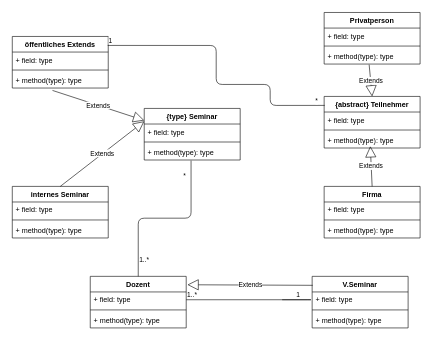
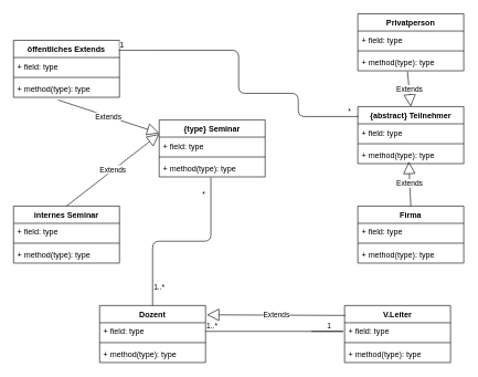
  <mxCell id="0" />
  <mxCell id="1" parent="0" />
  <mxCell id="2" value="{type} Seminar" style="swimlane;fontStyle=1;align=center;verticalAlign=top;childLayout=stackLayout;horizontal=1;startSize=26;horizontalStack=0;resizeParent=1;resizeParentMax=0;resizeLast=0;collapsible=1;marginBottom=0;" vertex="1" parent="1"><mxGeometry x="240" y="180" width="160" height="86" as="geometry" /></mxCell>
  <mxCell id="3" value="+ field: type" style="text;strokeColor=none;fillColor=none;align=left;verticalAlign=top;spacingLeft=4;spacingRight=4;overflow=hidden;rotatable=0;points=[[0,0.5],[1,0.5]];portConstraint=eastwest;" vertex="1" parent="2"><mxGeometry y="26" width="160" height="26" as="geometry" /></mxCell>
  <mxCell id="4" value="" style="line;strokeWidth=1;fillColor=none;align=left;verticalAlign=middle;spacingTop=-1;spacingLeft=3;spacingRight=3;rotatable=0;labelPosition=right;points=[];portConstraint=eastwest;" vertex="1" parent="2"><mxGeometry y="52" width="160" height="8" as="geometry" /></mxCell>
  <mxCell id="5" value="+ method(type): type" style="text;strokeColor=none;fillColor=none;align=left;verticalAlign=top;spacingLeft=4;spacingRight=4;overflow=hidden;rotatable=0;points=[[0,0.5],[1,0.5]];portConstraint=eastwest;" vertex="1" parent="2"><mxGeometry y="60" width="160" height="26" as="geometry" /></mxCell>
  <mxCell id="6" value="{abstract} Teilnehmer" style="swimlane;fontStyle=1;align=center;verticalAlign=top;childLayout=stackLayout;horizontal=1;startSize=26;horizontalStack=0;resizeParent=1;resizeParentMax=0;resizeLast=0;collapsible=1;marginBottom=0;" vertex="1" parent="1"><mxGeometry x="540" y="160" width="160" height="86" as="geometry" /></mxCell>
  <mxCell id="7" value="+ field: type" style="text;strokeColor=none;fillColor=none;align=left;verticalAlign=top;spacingLeft=4;spacingRight=4;overflow=hidden;rotatable=0;points=[[0,0.5],[1,0.5]];portConstraint=eastwest;" vertex="1" parent="6"><mxGeometry y="26" width="160" height="26" as="geometry" /></mxCell>
  <mxCell id="8" value="" style="line;strokeWidth=1;fillColor=none;align=left;verticalAlign=middle;spacingTop=-1;spacingLeft=3;spacingRight=3;rotatable=0;labelPosition=right;points=[];portConstraint=eastwest;" vertex="1" parent="6"><mxGeometry y="52" width="160" height="8" as="geometry" /></mxCell>
  <mxCell id="9" value="+ method(type): type" style="text;strokeColor=none;fillColor=none;align=left;verticalAlign=top;spacingLeft=4;spacingRight=4;overflow=hidden;rotatable=0;points=[[0,0.5],[1,0.5]];portConstraint=eastwest;" vertex="1" parent="6"><mxGeometry y="60" width="160" height="26" as="geometry" /></mxCell>
  <mxCell id="10" value="Firma" style="swimlane;fontStyle=1;align=center;verticalAlign=top;childLayout=stackLayout;horizontal=1;startSize=26;horizontalStack=0;resizeParent=1;resizeParentMax=0;resizeLast=0;collapsible=1;marginBottom=0;" vertex="1" parent="1"><mxGeometry x="540" y="310" width="160" height="86" as="geometry" /></mxCell>
  <mxCell id="11" value="+ field: type" style="text;strokeColor=none;fillColor=none;align=left;verticalAlign=top;spacingLeft=4;spacingRight=4;overflow=hidden;rotatable=0;points=[[0,0.5],[1,0.5]];portConstraint=eastwest;" vertex="1" parent="10"><mxGeometry y="26" width="160" height="26" as="geometry" /></mxCell>
  <mxCell id="12" value="" style="line;strokeWidth=1;fillColor=none;align=left;verticalAlign=middle;spacingTop=-1;spacingLeft=3;spacingRight=3;rotatable=0;labelPosition=right;points=[];portConstraint=eastwest;" vertex="1" parent="10"><mxGeometry y="52" width="160" height="8" as="geometry" /></mxCell>
  <mxCell id="13" value="+ method(type): type" style="text;strokeColor=none;fillColor=none;align=left;verticalAlign=top;spacingLeft=4;spacingRight=4;overflow=hidden;rotatable=0;points=[[0,0.5],[1,0.5]];portConstraint=eastwest;" vertex="1" parent="10"><mxGeometry y="60" width="160" height="26" as="geometry" /></mxCell>
  <mxCell id="14" value="Privatperson" style="swimlane;fontStyle=1;align=center;verticalAlign=top;childLayout=stackLayout;horizontal=1;startSize=26;horizontalStack=0;resizeParent=1;resizeParentMax=0;resizeLast=0;collapsible=1;marginBottom=0;" vertex="1" parent="1"><mxGeometry x="540" width="160" height="86" as="geometry" y="20" /></mxCell>
  <mxCell id="15" value="+ field: type" style="text;strokeColor=none;fillColor=none;align=left;verticalAlign=top;spacingLeft=4;spacingRight=4;overflow=hidden;rotatable=0;points=[[0,0.5],[1,0.5]];portConstraint=eastwest;" vertex="1" parent="14"><mxGeometry y="26" width="160" height="26" as="geometry" /></mxCell>
  <mxCell id="16" value="" style="line;strokeWidth=1;fillColor=none;align=left;verticalAlign=middle;spacingTop=-1;spacingLeft=3;spacingRight=3;rotatable=0;labelPosition=right;points=[];portConstraint=eastwest;" vertex="1" parent="14"><mxGeometry y="52" width="160" height="8" as="geometry" /></mxCell>
  <mxCell id="17" value="+ method(type): type" style="text;strokeColor=none;fillColor=none;align=left;verticalAlign=top;spacingLeft=4;spacingRight=4;overflow=hidden;rotatable=0;points=[[0,0.5],[1,0.5]];portConstraint=eastwest;" vertex="1" parent="14"><mxGeometry y="60" width="160" height="26" as="geometry" /></mxCell>
  <mxCell id="18" value="internes Seminar" style="swimlane;fontStyle=1;align=center;verticalAlign=top;childLayout=stackLayout;horizontal=1;startSize=26;horizontalStack=0;resizeParent=1;resizeParentMax=0;resizeLast=0;collapsible=1;marginBottom=0;" vertex="1" parent="1"><mxGeometry x="20" y="310" width="160" height="86" as="geometry" /></mxCell>
  <mxCell id="19" value="+ field: type" style="text;strokeColor=none;fillColor=none;align=left;verticalAlign=top;spacingLeft=4;spacingRight=4;overflow=hidden;rotatable=0;points=[[0,0.5],[1,0.5]];portConstraint=eastwest;" vertex="1" parent="18"><mxGeometry y="26" width="160" height="26" as="geometry" /></mxCell>
  <mxCell id="20" value="" style="line;strokeWidth=1;fillColor=none;align=left;verticalAlign=middle;spacingTop=-1;spacingLeft=3;spacingRight=3;rotatable=0;labelPosition=right;points=[];portConstraint=eastwest;" vertex="1" parent="18"><mxGeometry y="52" width="160" height="8" as="geometry" /></mxCell>
  <mxCell id="21" value="+ method(type): type" style="text;strokeColor=none;fillColor=none;align=left;verticalAlign=top;spacingLeft=4;spacingRight=4;overflow=hidden;rotatable=0;points=[[0,0.5],[1,0.5]];portConstraint=eastwest;" vertex="1" parent="18"><mxGeometry y="60" width="160" height="26" as="geometry" /></mxCell>
  <mxCell id="22" value="öffentliches Extends" style="swimlane;fontStyle=1;align=center;verticalAlign=top;childLayout=stackLayout;horizontal=1;startSize=26;horizontalStack=0;resizeParent=1;resizeParentMax=0;resizeLast=0;collapsible=1;marginBottom=0;" vertex="1" parent="1"><mxGeometry x="20" y="60" width="160" height="86" as="geometry" /></mxCell>
  <mxCell id="23" value="+ field: type" style="text;strokeColor=none;fillColor=none;align=left;verticalAlign=top;spacingLeft=4;spacingRight=4;overflow=hidden;rotatable=0;points=[[0,0.5],[1,0.5]];portConstraint=eastwest;" vertex="1" parent="22"><mxGeometry y="26" width="160" height="26" as="geometry" /></mxCell>
  <mxCell id="24" value="" style="line;strokeWidth=1;fillColor=none;align=left;verticalAlign=middle;spacingTop=-1;spacingLeft=3;spacingRight=3;rotatable=0;labelPosition=right;points=[];portConstraint=eastwest;" vertex="1" parent="22"><mxGeometry y="52" width="160" height="8" as="geometry" /></mxCell>
  <mxCell id="25" value="+ method(type): type" style="text;strokeColor=none;fillColor=none;align=left;verticalAlign=top;spacingLeft=4;spacingRight=4;overflow=hidden;rotatable=0;points=[[0,0.5],[1,0.5]];portConstraint=eastwest;" vertex="1" parent="22"><mxGeometry y="60" width="160" height="26" as="geometry" /></mxCell>
  <mxCell id="26" value="Dozent" style="swimlane;fontStyle=1;align=center;verticalAlign=top;childLayout=stackLayout;horizontal=1;startSize=26;horizontalStack=0;resizeParent=1;resizeParentMax=0;resizeLast=0;collapsible=1;marginBottom=0;" vertex="1" parent="1"><mxGeometry x="150" y="460" width="160" height="86" as="geometry" /></mxCell>
  <mxCell id="27" value="+ field: type" style="text;strokeColor=none;fillColor=none;align=left;verticalAlign=top;spacingLeft=4;spacingRight=4;overflow=hidden;rotatable=0;points=[[0,0.5],[1,0.5]];portConstraint=eastwest;" vertex="1" parent="26"><mxGeometry y="26" width="160" height="26" as="geometry" /></mxCell>
  <mxCell id="28" value="" style="line;strokeWidth=1;fillColor=none;align=left;verticalAlign=middle;spacingTop=-1;spacingLeft=3;spacingRight=3;rotatable=0;labelPosition=right;points=[];portConstraint=eastwest;" vertex="1" parent="26"><mxGeometry y="52" width="160" height="8" as="geometry" /></mxCell>
  <mxCell id="29" value="+ method(type): type" style="text;strokeColor=none;fillColor=none;align=left;verticalAlign=top;spacingLeft=4;spacingRight=4;overflow=hidden;rotatable=0;points=[[0,0.5],[1,0.5]];portConstraint=eastwest;" vertex="1" parent="26"><mxGeometry y="60" width="160" height="26" as="geometry" /></mxCell>
- <mxCell id="30" value="V.Seminar" style="swimlane;fontStyle=1;align=center;verticalAlign=top;childLayout=stackLayout;horizontal=1;startSize=26;horizontalStack=0;resizeParent=1;resizeParentMax=0;resizeLast=0;collapsible=1;marginBottom=0;" vertex="1" parent="1"><mxGeometry x="520" y="460" width="160" height="86" as="geometry" /></mxCell>
+ <mxCell id="30" value="V.Leiter" style="swimlane;fontStyle=1;align=center;verticalAlign=top;childLayout=stackLayout;horizontal=1;startSize=26;horizontalStack=0;resizeParent=1;resizeParentMax=0;resizeLast=0;collapsible=1;marginBottom=0;" vertex="1" parent="1"><mxGeometry x="520" y="460" width="160" height="86" as="geometry" /></mxCell>
  <mxCell id="31" value="+ field: type" style="text;strokeColor=none;fillColor=none;align=left;verticalAlign=top;spacingLeft=4;spacingRight=4;overflow=hidden;rotatable=0;points=[[0,0.5],[1,0.5]];portConstraint=eastwest;" vertex="1" parent="30"><mxGeometry y="26" width="160" height="26" as="geometry" /></mxCell>
  <mxCell id="32" value="" style="line;strokeWidth=1;fillColor=none;align=left;verticalAlign=middle;spacingTop=-1;spacingLeft=3;spacingRight=3;rotatable=0;labelPosition=right;points=[];portConstraint=eastwest;" vertex="1" parent="30"><mxGeometry y="52" width="160" height="8" as="geometry" /></mxCell>
  <mxCell id="33" value="+ method(type): type" style="text;strokeColor=none;fillColor=none;align=left;verticalAlign=top;spacingLeft=4;spacingRight=4;overflow=hidden;rotatable=0;points=[[0,0.5],[1,0.5]];portConstraint=eastwest;" vertex="1" parent="30"><mxGeometry y="60" width="160" height="26" as="geometry" /></mxCell>
  <mxCell id="34" value="Extends" style="endArrow=block;endSize=16;endFill=0;html=1;entryX=1.013;entryY=0.163;entryDx=0;entryDy=0;entryPerimeter=0;exitX=0.006;exitY=0.174;exitDx=0;exitDy=0;exitPerimeter=0;" edge="1" parent="1" source="30" target="26"><mxGeometry width="160" relative="1" as="geometry"><mxPoint x="430" y="470" as="sourcePoint" /><mxPoint x="570" y="470" as="targetPoint" /></mxGeometry></mxCell>
  <mxCell id="35" value="" style="endArrow=none;html=1;edgeStyle=orthogonalEdgeStyle;exitX=1;exitY=0.5;exitDx=0;exitDy=0;" edge="1" parent="1" source="27"><mxGeometry relative="1" as="geometry"><mxPoint x="410" y="470" as="sourcePoint" /><mxPoint x="470" y="499" as="targetPoint" /><Array as="points"><mxPoint x="523" y="499" /></Array></mxGeometry></mxCell>
  <mxCell id="36" value="1..*" style="edgeLabel;resizable=0;html=1;align=left;verticalAlign=bottom;" connectable="0" vertex="1" parent="35"><mxGeometry x="-1" relative="1" as="geometry" /></mxCell>
  <mxCell id="37" value="1" style="edgeLabel;resizable=0;html=1;align=right;verticalAlign=bottom;" connectable="0" vertex="1" parent="35"><mxGeometry x="1" relative="1" as="geometry"><mxPoint x="30" as="offset" /></mxGeometry></mxCell>
  <mxCell id="38" value="" style="endArrow=none;html=1;edgeStyle=orthogonalEdgeStyle;exitX=0.5;exitY=0;exitDx=0;exitDy=0;entryX=0.488;entryY=1.038;entryDx=0;entryDy=0;entryPerimeter=0;" edge="1" parent="1" source="26" target="5"><mxGeometry relative="1" as="geometry"><mxPoint x="410" y="470" as="sourcePoint" /><mxPoint x="570" y="470" as="targetPoint" /></mxGeometry></mxCell>
  <mxCell id="39" value="1..*" style="edgeLabel;resizable=0;html=1;align=left;verticalAlign=bottom;" connectable="0" vertex="1" parent="38"><mxGeometry x="-1" relative="1" as="geometry"><mxPoint y="-20" as="offset" /></mxGeometry></mxCell>
  <mxCell id="40" value="*" style="edgeLabel;resizable=0;html=1;align=right;verticalAlign=bottom;" connectable="0" vertex="1" parent="38"><mxGeometry x="1" relative="1" as="geometry"><mxPoint x="-8" y="33" as="offset" /></mxGeometry></mxCell>
  <mxCell id="41" value="Extends" style="endArrow=block;endSize=16;endFill=0;html=1;exitX=0.5;exitY=0;exitDx=0;exitDy=0;entryX=0.481;entryY=0.885;entryDx=0;entryDy=0;entryPerimeter=0;" edge="1" parent="1" source="10" target="9"><mxGeometry width="160" relative="1" as="geometry"><mxPoint x="410" y="330" as="sourcePoint" /><mxPoint x="618" y="244" as="targetPoint" /></mxGeometry></mxCell>
  <mxCell id="42" value="Extends" style="endArrow=block;endSize=16;endFill=0;html=1;exitX=0.469;exitY=1.038;exitDx=0;exitDy=0;exitPerimeter=0;entryX=0.5;entryY=0;entryDx=0;entryDy=0;" edge="1" parent="1" source="17" target="6"><mxGeometry width="160" relative="1" as="geometry"><mxPoint x="410" y="330" as="sourcePoint" /><mxPoint x="570" y="330" as="targetPoint" /></mxGeometry></mxCell>
  <mxCell id="43" value="Extends" style="endArrow=block;endSize=16;endFill=0;html=1;exitX=0.5;exitY=0;exitDx=0;exitDy=0;entryX=0;entryY=0.25;entryDx=0;entryDy=0;" edge="1" parent="1" source="18" target="2"><mxGeometry width="160" relative="1" as="geometry"><mxPoint x="410" y="330" as="sourcePoint" /><mxPoint x="570" y="330" as="targetPoint" /></mxGeometry></mxCell>
  <mxCell id="44" value="Extends" style="endArrow=block;endSize=16;endFill=0;html=1;exitX=0.419;exitY=1.154;exitDx=0;exitDy=0;exitPerimeter=0;" edge="1" parent="1" source="25"><mxGeometry width="160" relative="1" as="geometry"><mxPoint x="410" y="330" as="sourcePoint" /><mxPoint x="240" y="200" as="targetPoint" /></mxGeometry></mxCell>
  <mxCell id="45" value="" style="endArrow=none;html=1;edgeStyle=orthogonalEdgeStyle;exitX=0.994;exitY=0.174;exitDx=0;exitDy=0;exitPerimeter=0;entryX=0.006;entryY=0.174;entryDx=0;entryDy=0;entryPerimeter=0;" edge="1" parent="1" source="22" target="6"><mxGeometry relative="1" as="geometry"><mxPoint x="410" y="330" as="sourcePoint" /><mxPoint x="570" y="330" as="targetPoint" /><Array as="points"><mxPoint x="360" y="75" /><mxPoint x="360" y="140" /><mxPoint x="450" y="140" /><mxPoint x="450" y="175" /></Array></mxGeometry></mxCell>
  <mxCell id="46" value="1" style="edgeLabel;resizable=0;html=1;align=left;verticalAlign=bottom;" connectable="0" vertex="1" parent="45"><mxGeometry x="-1" relative="1" as="geometry" /></mxCell>
  <mxCell id="47" value="*" style="edgeLabel;resizable=0;html=1;align=right;verticalAlign=bottom;" connectable="0" vertex="1" parent="45"><mxGeometry x="1" relative="1" as="geometry"><mxPoint x="-11" as="offset" /></mxGeometry></mxCell>
